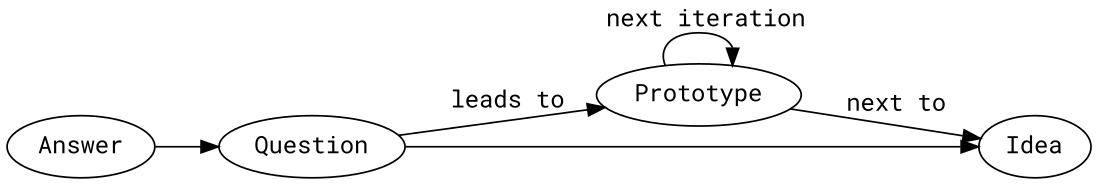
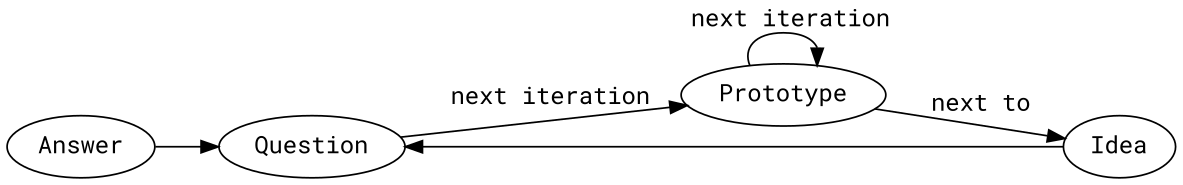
  digraph {
    fontname="Roboto Mono"
    rankdir=LR
    rankedDir=LR
    node [fontname="Roboto Mono" shape=ellipse]
    edge [fontname="Roboto Mono"]
    Question
    Prototype
    Idea
    Answer
-   Question -> Prototype [label=" leads to"]
+   Question -> Prototype [label=" next iteration"]
    Prototype -> Prototype [label=" next iteration"]
    Prototype -> Idea [label=" next to"]
-   Question -> Idea
+   Idea -> Question
    Answer -> Question
  }
